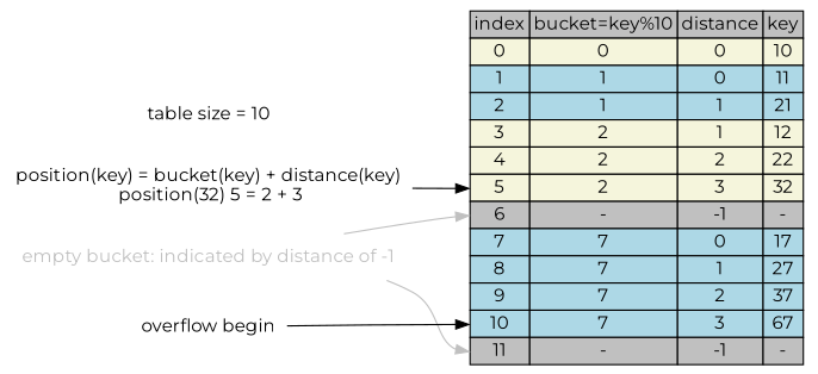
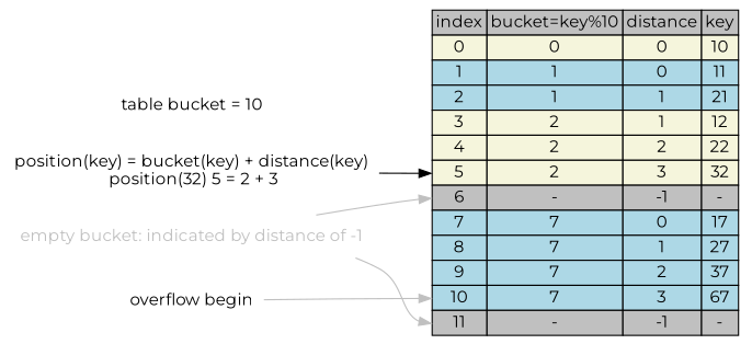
  digraph {
    fontname=Montserrat
    rankdir=LR
    node [fontname=Montserrat shape=plaintext]
    edge [fontname=Montserrat]
    n1 [label=<         <TABLE BORDER="0" CELLBORDER="1" CELLSPACING="0">             <TR>                 <TD BGCOLOR="grey">index</TD>                 <TD BGCOLOR="grey">bucket=key%10</TD>                 <TD BGCOLOR="grey">distance</TD>                 <TD BGCOLOR="grey">key</TD>             </TR>                        <TR>                 <TD BGCOLOR="beige" PORT="i0">0</TD>                 <TD BGCOLOR="beige">0</TD>                 <TD BGCOLOR="beige">0</TD>                 <TD BGCOLOR="beige" PORT="k0">10</TD>             </TR>                        <TR>                 <TD BGCOLOR="lightblue" PORT="i1">1</TD>                 <TD BGCOLOR="lightblue">1</TD>                 <TD BGCOLOR="lightblue">0</TD>                 <TD BGCOLOR="lightblue" PORT="k1">11</TD>             </TR>                        <TR>                 <TD BGCOLOR="lightblue" PORT="i2">2</TD>                 <TD BGCOLOR="lightblue">1</TD>                 <TD BGCOLOR="lightblue">1</TD>                 <TD BGCOLOR="lightblue" PORT="k2">21</TD>             </TR>                        <TR>                 <TD BGCOLOR="beige" PORT="i3">3</TD>                 <TD BGCOLOR="beige">2</TD>                 <TD BGCOLOR="beige">1</TD>                 <TD BGCOLOR="beige" PORT="k3">12</TD>             </TR>                        <TR>                 <TD BGCOLOR="beige" PORT="i4">4</TD>                 <TD BGCOLOR="beige">2</TD>                 <TD BGCOLOR="beige">2</TD>                 <TD BGCOLOR="beige" PORT="k4">22</TD>             </TR>                        <TR>                 <TD BGCOLOR="beige" PORT="i5">5</TD>                 <TD BGCOLOR="beige">2</TD>                 <TD BGCOLOR="beige">3</TD>                 <TD BGCOLOR="beige" PORT="k5">32</TD>             </TR>                        <TR>                 <TD BGCOLOR="grey" PORT="i6">6</TD>                 <TD BGCOLOR="grey">-</TD>                 <TD BGCOLOR="grey">-1</TD>                 <TD BGCOLOR="grey" PORT="k6">-</TD>             </TR>                        <TR>                 <TD BGCOLOR="lightblue" PORT="i7">7</TD>                 <TD BGCOLOR="lightblue">7</TD>                 <TD BGCOLOR="lightblue">0</TD>                 <TD BGCOLOR="lightblue" PORT="k7">17</TD>             </TR>                        <TR>                 <TD BGCOLOR="lightblue" PORT="i8">8</TD>                 <TD BGCOLOR="lightblue">7</TD>                 <TD BGCOLOR="lightblue">1</TD>                 <TD BGCOLOR="lightblue" PORT="k8">27</TD>             </TR>                        <TR>                 <TD BGCOLOR="lightblue" PORT="i9">9</TD>                 <TD BGCOLOR="lightblue">7</TD>                 <TD BGCOLOR="lightblue">2</TD>                 <TD BGCOLOR="lightblue" PORT="k9">37</TD>             </TR>                        <TR>                 <TD BGCOLOR="lightblue" PORT="i10">10</TD>                 <TD BGCOLOR="lightblue">7</TD>                 <TD BGCOLOR="lightblue">3</TD>                 <TD BGCOLOR="lightblue" PORT="k10">67</TD>             </TR>                        <TR>                 <TD BGCOLOR="grey" PORT="i11">11</TD>                 <TD BGCOLOR="grey">-</TD>                 <TD BGCOLOR="grey">-1</TD>                 <TD BGCOLOR="grey" PORT="k11">-</TD>             </TR>                   </TABLE>     >]
-   "table size = 10"
+   "table size = 10" [label="table bucket = 10"]
    "position(key) = bucket(key) + distance(key)\n position(32) 5 = 2 + 3"
    n4 [fontcolor=grey label="empty bucket: indicated by distance of -1"]
    "overflow begin"
    "position(key) = bucket(key) + distance(key)\n position(32) 5 = 2 + 3" -> n1 [headport=i5]
    n4 -> n1 [color=grey headport=i6]
    n4 -> n1 [color=grey headport=i11]
-   "overflow begin" -> n1 [headport=i10]
+   "overflow begin" -> n1 [headport=i10 color=grey]
  }
